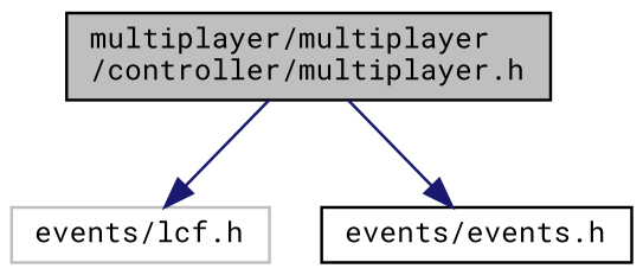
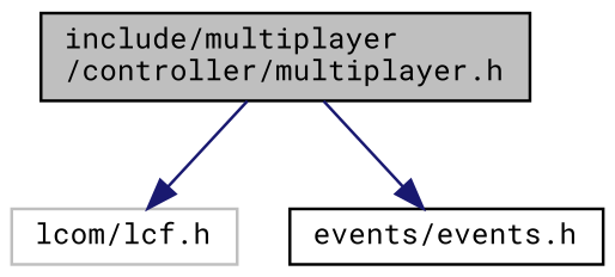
  digraph {
    fontname="Roboto Mono"
    node [color=black fillcolor=white fontname="Roboto Mono" fontsize=10 shape=record style=filled]
    edge [color=midnightblue fontname="Roboto Mono" fontsize=10 labelfontname=Helvetica labelfontsize=10 style=solid]
-   n1 [fillcolor=grey75 fontcolor=black height=0.2 label="multiplayer/multiplayer\l/controller/multiplayer.h" width=0.4]
-   n2 [color=grey75 height=0.2 label="events/lcf.h" width=0.4]
+   n1 [fillcolor=grey75 fontcolor=black height=0.2 label="include/multiplayer\l/controller/multiplayer.h" width=0.4]
+   n2 [color=grey75 height=0.2 label="lcom/lcf.h" width=0.4]
    n3 [height=0.2 label="events/events.h" width=0.4]
    n1 -> n2
    n1 -> n3
  }
